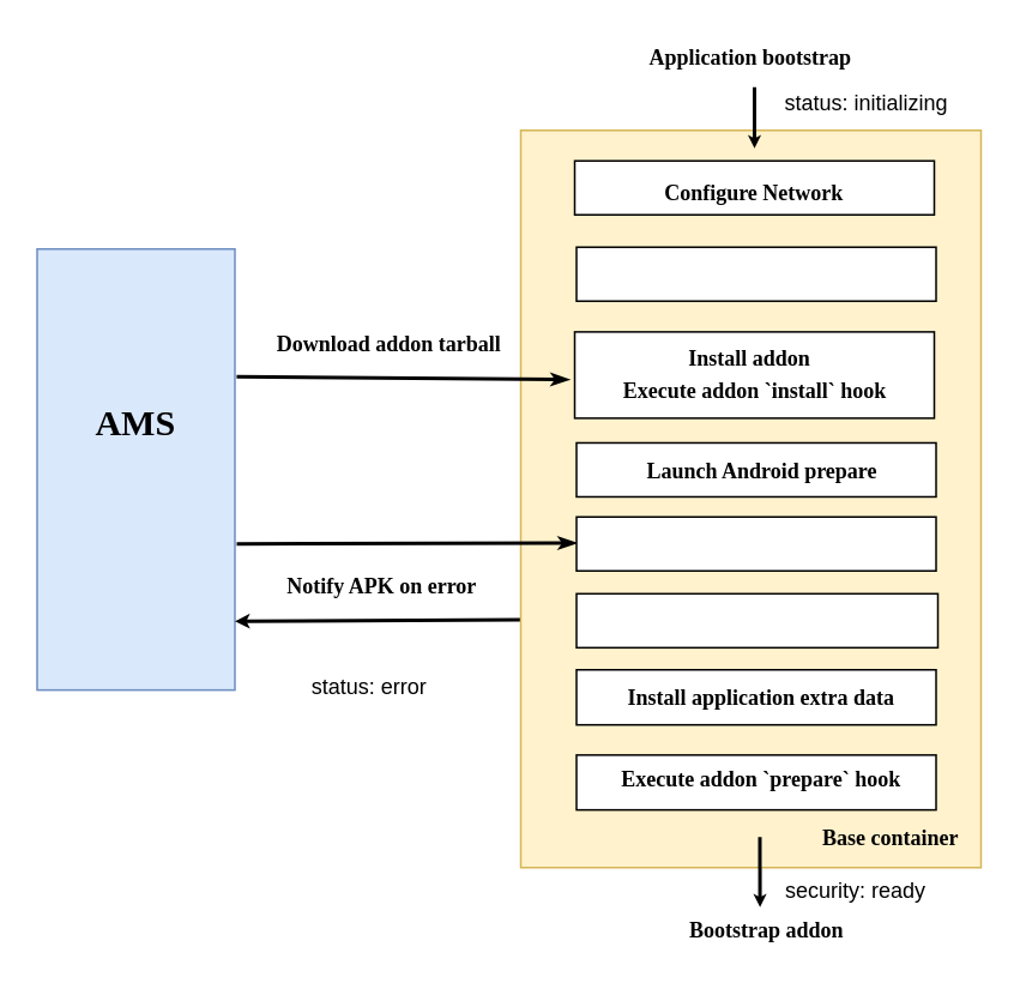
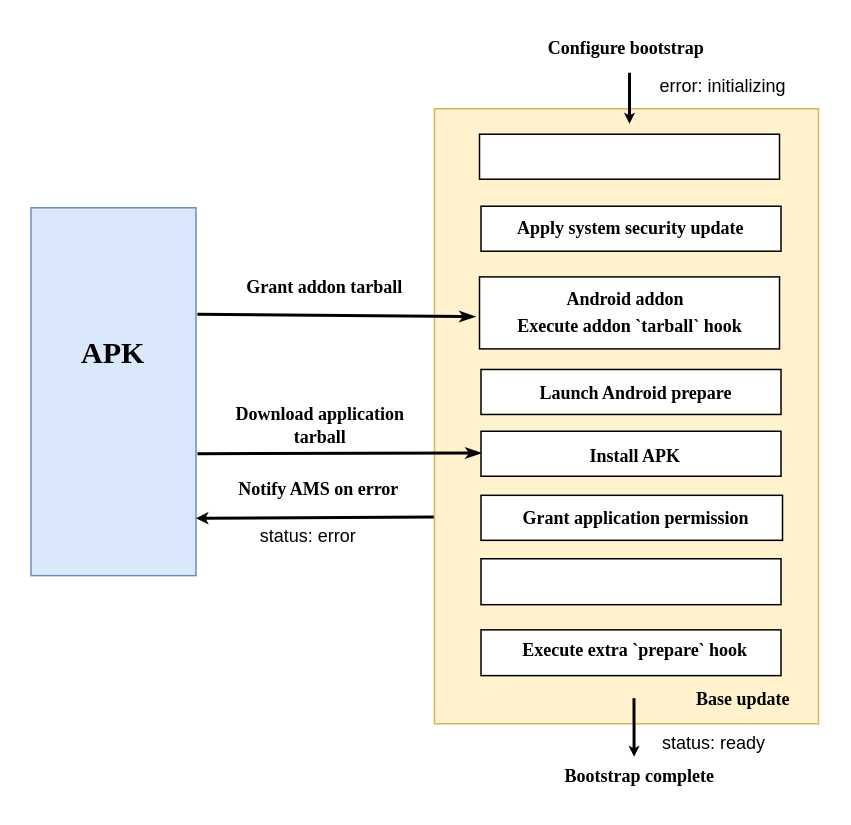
  <mxCell id="0" />
  <mxCell id="1" parent="0" />
  <mxCell id="2" value="" style="endArrow=classic;html=1;strokeWidth=2;endSize=2;" parent="1" edge="1"><mxGeometry width="50" height="50" relative="1" as="geometry"><mxPoint x="419" y="422" as="sourcePoint" /><mxPoint x="419" y="449" as="targetPoint" /></mxGeometry></mxCell>
  <mxCell id="3" value="" style="group" parent="1" vertex="1" connectable="0"><mxGeometry x="20" y="102" width="110" height="280" as="geometry" /></mxCell>
  <mxCell id="4" value="" style="rounded=0;whiteSpace=wrap;html=1;fillColor=#dae8fc;strokeColor=#6c8ebf;" parent="3" vertex="1"><mxGeometry y="36" width="110" height="245.26" as="geometry" /></mxCell>
- <mxCell id="5" value="&lt;b style=&quot;font-size: 20px&quot;&gt;AMS&lt;br&gt;&lt;/b&gt;&lt;span style=&quot;font-family: monospace&quot;&gt;&lt;br&gt;&lt;/span&gt;" style="text;html=1;strokeColor=none;fillColor=none;align=center;verticalAlign=middle;whiteSpace=wrap;rounded=0;fontFamily=Ubuntu;" parent="3" vertex="1"><mxGeometry x="15" y="22.105" width="80" height="235.789" as="geometry" /></mxCell>
- <mxCell id="6" value="&lt;b&gt;Download addon tarball&lt;br&gt;&lt;/b&gt;" style="text;html=1;strokeColor=none;fillColor=none;align=center;verticalAlign=middle;whiteSpace=wrap;rounded=0;fontFamily=Ubuntu;" parent="1" vertex="1"><mxGeometry x="140" y="180.21" width="152" height="20.74" as="geometry" /></mxCell>
+ <mxCell id="5" value="&lt;b style=&quot;font-size: 20px&quot;&gt;APK&lt;br&gt;&lt;/b&gt;&lt;span style=&quot;font-family: monospace&quot;&gt;&lt;br&gt;&lt;/span&gt;" style="text;html=1;strokeColor=none;fillColor=none;align=center;verticalAlign=middle;whiteSpace=wrap;rounded=0;fontFamily=Ubuntu;" parent="3" vertex="1"><mxGeometry x="15" y="22.105" width="80" height="235.789" as="geometry" /></mxCell>
+ <mxCell id="6" value="&lt;b&gt;Grant addon tarball&lt;br&gt;&lt;/b&gt;" style="text;html=1;strokeColor=none;fillColor=none;align=center;verticalAlign=middle;whiteSpace=wrap;rounded=0;fontFamily=Ubuntu;" parent="1" vertex="1"><mxGeometry x="140" y="180.21" width="152" height="20.74" as="geometry" /></mxCell>
  <mxCell id="7" value="" style="endArrow=classic;html=1;strokeWidth=2;jumpSize=2;endSize=2;exitX=0;exitY=0.61;exitDx=0;exitDy=0;exitPerimeter=0;" parent="1" edge="1"><mxGeometry width="50" height="50" relative="1" as="geometry"><mxPoint x="289" y="344.1" as="sourcePoint" /><mxPoint x="130" y="345" as="targetPoint" /></mxGeometry></mxCell>
- <mxCell id="8" value="&lt;b&gt;&amp;nbsp; &amp;nbsp; &amp;nbsp; Notify APK on error&lt;br&gt;&lt;/b&gt;" style="text;html=1;strokeColor=none;fillColor=none;align=center;verticalAlign=middle;whiteSpace=wrap;rounded=0;fontFamily=Ubuntu;" parent="1" vertex="1"><mxGeometry x="108" y="315.96" width="190" height="20.74" as="geometry" /></mxCell>
+ <mxCell id="8" value="&lt;b&gt;&amp;nbsp; &amp;nbsp; &amp;nbsp; Notify AMS on error&lt;br&gt;&lt;/b&gt;" style="text;html=1;strokeColor=none;fillColor=none;align=center;verticalAlign=middle;whiteSpace=wrap;rounded=0;fontFamily=Ubuntu;" parent="1" vertex="1"><mxGeometry x="108" y="315.96" width="190" height="20.74" as="geometry" /></mxCell>
  <mxCell id="9" value="" style="endArrow=classicThin;html=1;strokeWidth=2;entryX=0.5;entryY=0;entryDx=0;entryDy=0;endFill=1;" parent="1" edge="1"><mxGeometry width="50" height="50" relative="1" as="geometry"><mxPoint x="417" y="411.857" as="sourcePoint" /><mxPoint x="417" y="442.965" as="targetPoint" /></mxGeometry></mxCell>
  <mxCell id="10" value="" style="rounded=0;whiteSpace=wrap;html=1;fillColor=#fff2cc;strokeColor=#d6b656;" parent="1" vertex="1"><mxGeometry x="289" y="72" width="256" height="410" as="geometry" /></mxCell>
- <mxCell id="11" value="&lt;b&gt;Bootstrap addon&lt;/b&gt;" style="text;html=1;strokeColor=none;fillColor=none;align=center;verticalAlign=middle;whiteSpace=wrap;rounded=0;fontFamily=Ubuntu;" parent="1" vertex="1"><mxGeometry x="361" y="505.999" width="130" height="21.522" as="geometry" /></mxCell>
- <mxCell id="12" value="&lt;b&gt;Application bootstrap&lt;/b&gt;" style="text;html=1;strokeColor=none;fillColor=none;align=center;verticalAlign=middle;whiteSpace=wrap;rounded=0;fontFamily=Ubuntu;" parent="1" vertex="1"><mxGeometry x="352" y="20.739" width="130" height="21.522" as="geometry" /></mxCell>
+ <mxCell id="11" value="&lt;b&gt;Bootstrap complete&lt;/b&gt;" style="text;html=1;strokeColor=none;fillColor=none;align=center;verticalAlign=middle;whiteSpace=wrap;rounded=0;fontFamily=Ubuntu;" parent="1" vertex="1"><mxGeometry x="361" y="505.999" width="130" height="21.522" as="geometry" /></mxCell>
+ <mxCell id="12" value="&lt;b&gt;Configure bootstrap&lt;/b&gt;" style="text;html=1;strokeColor=none;fillColor=none;align=center;verticalAlign=middle;whiteSpace=wrap;rounded=0;fontFamily=Ubuntu;" parent="1" vertex="1"><mxGeometry x="352" y="20.739" width="130" height="21.522" as="geometry" /></mxCell>
  <mxCell id="13" value="" style="endArrow=classic;html=1;strokeWidth=2;jumpSize=5;arcSize=10;endSize=1;" parent="1" edge="1"><mxGeometry width="50" height="50" relative="1" as="geometry"><mxPoint x="419" y="48" as="sourcePoint" /><mxPoint x="419" y="82" as="targetPoint" /></mxGeometry></mxCell>
  <mxCell id="14" value="" style="endArrow=classicThin;html=1;strokeWidth=2;entryX=0;entryY=0.5;entryDx=0;entryDy=0;endFill=1;endSize=4;exitX=1.036;exitY=0.318;exitDx=0;exitDy=0;exitPerimeter=0;" parent="1" edge="1"><mxGeometry width="50" height="50" relative="1" as="geometry"><mxPoint x="130.96" y="208.993" as="sourcePoint" /><mxPoint x="316" y="210.576" as="targetPoint" /></mxGeometry></mxCell>
  <mxCell id="15" value="" style="group" parent="1" vertex="1" connectable="0"><mxGeometry x="131" y="269.56" width="189" height="32.44" as="geometry" /></mxCell>
  <mxCell id="16" value="" style="endArrow=classicThin;html=1;strokeWidth=2;entryX=0;entryY=0.5;entryDx=0;entryDy=0;endFill=1;endSize=4;" parent="15" edge="1"><mxGeometry width="50" height="50" relative="1" as="geometry"><mxPoint y="32.44" as="sourcePoint" /><mxPoint x="189" y="31.945" as="targetPoint" /></mxGeometry></mxCell>
+ <mxCell id="17" value="&lt;b&gt;Download application tarball&lt;br&gt;&lt;/b&gt;" style="text;html=1;strokeColor=none;fillColor=none;align=center;verticalAlign=middle;whiteSpace=wrap;rounded=0;fontFamily=Ubuntu;" parent="15" vertex="1"><mxGeometry x="6" y="3" width="152" height="20.74" as="geometry" /></mxCell>
  <mxCell id="18" value="" style="endArrow=classic;html=1;strokeWidth=2;jumpSize=5;arcSize=10;endSize=1;entryX=0.562;entryY=0.125;entryDx=0;entryDy=0;entryPerimeter=0;" parent="1" edge="1"><mxGeometry width="50" height="50" relative="1" as="geometry"><mxPoint x="422" y="465" as="sourcePoint" /><mxPoint x="422.06" y="503.99" as="targetPoint" /></mxGeometry></mxCell>
  <mxCell id="19" value="" style="group" parent="1" vertex="1" connectable="0"><mxGeometry x="319" y="90.174" width="200" height="30" as="geometry" /></mxCell>
  <mxCell id="20" value="" style="group" parent="19" vertex="1" connectable="0"><mxGeometry width="200" height="30" as="geometry" /></mxCell>
  <mxCell id="21" value="" style="group" parent="20" vertex="1" connectable="0"><mxGeometry width="200" height="30" as="geometry" /></mxCell>
  <mxCell id="22" value="" style="group" parent="21" vertex="1" connectable="0"><mxGeometry y="-1.195" width="200" height="30" as="geometry" /></mxCell>
  <mxCell id="23" value="" style="rounded=0;whiteSpace=wrap;html=1;" parent="22" vertex="1"><mxGeometry width="200" height="30" as="geometry" /></mxCell>
- <mxCell id="24" value="&lt;b&gt;Configure Network&lt;/b&gt;" style="text;html=1;strokeColor=none;fillColor=none;align=center;verticalAlign=middle;whiteSpace=wrap;rounded=0;fontFamily=Ubuntu;" parent="22" vertex="1"><mxGeometry x="35" y="9.338" width="130" height="17.143" as="geometry" /></mxCell>
  <mxCell id="25" value="" style="group" parent="1" vertex="1" connectable="0"><mxGeometry x="319" y="186" width="200" height="48" as="geometry" /></mxCell>
  <mxCell id="26" value="" style="group" parent="25" vertex="1" connectable="0"><mxGeometry width="200" height="48" as="geometry" /></mxCell>
  <mxCell id="27" value="" style="group" parent="26" vertex="1" connectable="0"><mxGeometry width="200" height="48" as="geometry" /></mxCell>
  <mxCell id="28" value="" style="group" parent="27" vertex="1" connectable="0"><mxGeometry y="-1.912" width="200" height="48.0" as="geometry" /></mxCell>
  <mxCell id="29" value="" style="rounded=0;whiteSpace=wrap;html=1;" parent="28" vertex="1"><mxGeometry width="200" height="48" as="geometry" /></mxCell>
- <mxCell id="30" value="&lt;b&gt;Install addon&lt;/b&gt;" style="text;html=1;strokeColor=none;fillColor=none;align=center;verticalAlign=middle;whiteSpace=wrap;rounded=0;fontFamily=Ubuntu;" parent="28" vertex="1"><mxGeometry x="35" width="125" height="30" as="geometry" /></mxCell>
- <mxCell id="31" value="&lt;b&gt;Execute addon `install` hook&lt;/b&gt;" style="text;html=1;strokeColor=none;fillColor=none;align=center;verticalAlign=middle;whiteSpace=wrap;rounded=0;fontFamily=Ubuntu;" vertex="1" parent="28"><mxGeometry x="1" y="18" width="199" height="30" as="geometry" /></mxCell>
+ <mxCell id="30" value="&lt;b&gt;Android addon&lt;/b&gt;" style="text;html=1;strokeColor=none;fillColor=none;align=center;verticalAlign=middle;whiteSpace=wrap;rounded=0;fontFamily=Ubuntu;" parent="28" vertex="1"><mxGeometry x="35" width="125" height="30" as="geometry" /></mxCell>
+ <mxCell id="31" value="&lt;b&gt;Execute addon `tarball` hook&lt;/b&gt;" style="text;html=1;strokeColor=none;fillColor=none;align=center;verticalAlign=middle;whiteSpace=wrap;rounded=0;fontFamily=Ubuntu;" vertex="1" parent="28"><mxGeometry x="1" y="18" width="199" height="30" as="geometry" /></mxCell>
  <mxCell id="32" value="" style="group" parent="1" vertex="1" connectable="0"><mxGeometry x="320" y="372" width="200" height="81.61" as="geometry" /></mxCell>
  <mxCell id="33" value="" style="rounded=0;whiteSpace=wrap;html=1;" parent="32" vertex="1"><mxGeometry width="200" height="30.618" as="geometry" /></mxCell>
- <mxCell id="34" value="&lt;b&gt;Install application extra data&lt;br&gt;&lt;/b&gt;" style="text;html=1;strokeColor=none;fillColor=none;align=center;verticalAlign=middle;whiteSpace=wrap;rounded=0;fontFamily=Ubuntu;" parent="32" vertex="1"><mxGeometry x="8" y="6.496" width="190" height="19.665" as="geometry" /></mxCell>
  <mxCell id="35" value="" style="group" parent="32" vertex="1" connectable="0"><mxGeometry y="47.411" width="200" height="30.513" as="geometry" /></mxCell>
  <mxCell id="36" value="" style="rounded=0;whiteSpace=wrap;html=1;" parent="35" vertex="1"><mxGeometry width="200" height="30.513" as="geometry" /></mxCell>
- <mxCell id="37" value="&lt;b&gt;Execute addon `prepare` hook&lt;br&gt;&lt;/b&gt;" style="text;html=1;strokeColor=none;fillColor=none;align=center;verticalAlign=middle;whiteSpace=wrap;rounded=0;fontFamily=Ubuntu;" parent="35" vertex="1"><mxGeometry x="8" y="4.795" width="190" height="17.436" as="geometry" /></mxCell>
+ <mxCell id="37" value="&lt;b&gt;Execute extra `prepare` hook&lt;br&gt;&lt;/b&gt;" style="text;html=1;strokeColor=none;fillColor=none;align=center;verticalAlign=middle;whiteSpace=wrap;rounded=0;fontFamily=Ubuntu;" parent="35" vertex="1"><mxGeometry x="8" y="4.795" width="190" height="17.436" as="geometry" /></mxCell>
  <mxCell id="38" value="" style="group" parent="1" vertex="1" connectable="0"><mxGeometry x="320" y="328" width="201" height="30" as="geometry" /></mxCell>
  <mxCell id="39" value="" style="rounded=0;whiteSpace=wrap;html=1;" parent="38" vertex="1"><mxGeometry y="1.714" width="201.0" height="30.0" as="geometry" /></mxCell>
+ <mxCell id="40" value="&lt;b&gt;Grant application permission&lt;br&gt;&lt;/b&gt;" style="text;html=1;strokeColor=none;fillColor=none;align=center;verticalAlign=middle;whiteSpace=wrap;rounded=0;fontFamily=Ubuntu;" parent="38" vertex="1"><mxGeometry x="8.04" y="8.143" width="190.95" height="17.143" as="geometry" /></mxCell>
  <mxCell id="41" value="" style="group" parent="1" vertex="1" connectable="0"><mxGeometry x="320" y="290" width="200" height="30" as="geometry" /></mxCell>
  <mxCell id="42" value="" style="group" parent="41" vertex="1" connectable="0"><mxGeometry width="200" height="30.0" as="geometry" /></mxCell>
  <mxCell id="43" value="" style="group" vertex="1" connectable="0" parent="42"><mxGeometry y="-3" width="200" height="30.0" as="geometry" /></mxCell>
  <mxCell id="44" value="" style="rounded=0;whiteSpace=wrap;html=1;" parent="43" vertex="1"><mxGeometry width="200" height="30.0" as="geometry" /></mxCell>
- <mxCell id="46" value="&lt;b&gt;Base container&lt;br&gt;&lt;/b&gt;" style="text;html=1;strokeColor=none;fillColor=none;align=center;verticalAlign=middle;whiteSpace=wrap;rounded=0;fontFamily=Ubuntu;" parent="1" vertex="1"><mxGeometry x="450" y="456" width="90" height="20.74" as="geometry" /></mxCell>
+ <mxCell id="45" value="&lt;b&gt;Install APK&lt;br&gt;&lt;/b&gt;" style="text;html=1;strokeColor=none;fillColor=none;align=center;verticalAlign=middle;whiteSpace=wrap;rounded=0;fontFamily=Ubuntu;" parent="43" vertex="1"><mxGeometry x="8" y="8.143" width="190" height="17.143" as="geometry" /></mxCell>
+ <mxCell id="46" value="&lt;b&gt;Base update&lt;br&gt;&lt;/b&gt;" style="text;html=1;strokeColor=none;fillColor=none;align=center;verticalAlign=middle;whiteSpace=wrap;rounded=0;fontFamily=Ubuntu;" parent="1" vertex="1"><mxGeometry x="450" y="456" width="90" height="20.74" as="geometry" /></mxCell>
  <mxCell id="47" value="&lt;b&gt;&lt;br&gt;&lt;/b&gt;" style="text;html=1;strokeColor=none;fillColor=none;align=center;verticalAlign=middle;whiteSpace=wrap;rounded=0;fontFamily=Ubuntu;" vertex="1" parent="1"><mxGeometry x="323" y="252.447" width="190" height="17.143" as="geometry" /></mxCell>
  <mxCell id="48" value="" style="group" vertex="1" connectable="0" parent="1"><mxGeometry x="320" y="138.174" width="200" height="30" as="geometry" /></mxCell>
  <mxCell id="49" value="" style="group" vertex="1" connectable="0" parent="48"><mxGeometry width="200" height="30" as="geometry" /></mxCell>
  <mxCell id="50" value="" style="group" vertex="1" connectable="0" parent="49"><mxGeometry width="200" height="30" as="geometry" /></mxCell>
  <mxCell id="51" value="" style="group" vertex="1" connectable="0" parent="50"><mxGeometry y="-1.195" width="200" height="30" as="geometry" /></mxCell>
  <mxCell id="52" value="" style="rounded=0;whiteSpace=wrap;html=1;" vertex="1" parent="51"><mxGeometry width="200" height="30" as="geometry" /></mxCell>
+ <mxCell id="53" value="&lt;b&gt;Apply system security update&lt;br&gt;&lt;/b&gt;" style="text;html=1;strokeColor=none;fillColor=none;align=center;verticalAlign=middle;whiteSpace=wrap;rounded=0;fontFamily=Ubuntu;" vertex="1" parent="51"><mxGeometry x="5" y="6.43" width="190" height="17.14" as="geometry" /></mxCell>
  <mxCell id="54" value="" style="group" vertex="1" connectable="0" parent="1"><mxGeometry x="320" y="247.004" width="200" height="30" as="geometry" /></mxCell>
  <mxCell id="55" value="" style="group" vertex="1" connectable="0" parent="54"><mxGeometry width="200" height="30" as="geometry" /></mxCell>
  <mxCell id="56" value="" style="group" vertex="1" connectable="0" parent="55"><mxGeometry width="200" height="30" as="geometry" /></mxCell>
  <mxCell id="57" value="" style="group" vertex="1" connectable="0" parent="56"><mxGeometry y="-1.195" width="200" height="30" as="geometry" /></mxCell>
  <mxCell id="58" value="" style="rounded=0;whiteSpace=wrap;html=1;" vertex="1" parent="57"><mxGeometry width="200" height="30" as="geometry" /></mxCell>
  <mxCell id="59" value="&lt;b&gt;Launch Android prepare&lt;/b&gt;" style="text;html=1;strokeColor=none;fillColor=none;align=center;verticalAlign=middle;whiteSpace=wrap;rounded=0;fontFamily=Ubuntu;" vertex="1" parent="57"><mxGeometry x="26" y="7.34" width="155" height="17.14" as="geometry" /></mxCell>
- <mxCell id="60" value="status: error" style="text;html=1;strokeColor=none;fillColor=none;align=center;verticalAlign=middle;whiteSpace=wrap;rounded=0;" vertex="1" parent="1"><mxGeometry x="160" y="361.7" width="90" height="40" as="geometry" /></mxCell>
- <mxCell id="61" value="status: initializing" style="text;html=1;strokeColor=none;fillColor=none;align=center;verticalAlign=middle;whiteSpace=wrap;rounded=0;" vertex="1" parent="1"><mxGeometry x="421" y="37.26" width="121" height="40" as="geometry" /></mxCell>
- <mxCell id="62" value="security: ready" style="text;html=1;strokeColor=none;fillColor=none;align=center;verticalAlign=middle;whiteSpace=wrap;rounded=0;" vertex="1" parent="1"><mxGeometry x="415" y="475" width="121" height="40" as="geometry" /></mxCell>
+ <mxCell id="60" value="status: error" style="text;html=1;strokeColor=none;fillColor=none;align=center;verticalAlign=middle;whiteSpace=wrap;rounded=0;" vertex="1" parent="1"><mxGeometry x="160" y="336.7" width="90" height="40" as="geometry" /></mxCell>
+ <mxCell id="61" value="error: initializing" style="text;html=1;strokeColor=none;fillColor=none;align=center;verticalAlign=middle;whiteSpace=wrap;rounded=0;" vertex="1" parent="1"><mxGeometry x="421" y="37.26" width="121" height="40" as="geometry" /></mxCell>
+ <mxCell id="62" value="status: ready" style="text;html=1;strokeColor=none;fillColor=none;align=center;verticalAlign=middle;whiteSpace=wrap;rounded=0;" vertex="1" parent="1"><mxGeometry x="415" y="475" width="121" height="40" as="geometry" /></mxCell>
